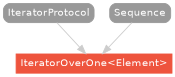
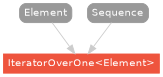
  strict digraph {
    node [color="#999999" fillcolor="#999999" fontcolor=white fontname=Helvetica fontsize=12 margin="0.07,0.05" shape=box style="filled,rounded"]
    edge [color="#cccccc"]
    "IteratorOverOne<Element>" [color="#ee543d" fillcolor="#ee543d" height=0.3 style=filled]
-   IteratorProtocol [height=0.3]
+   IteratorProtocol [height=0.3 label=Element]
    Sequence [height=0.3]
    subgraph sub_1 {
      rank=max
      "IteratorOverOne<Element>"
    }
    IteratorProtocol -> "IteratorOverOne<Element>"
    Sequence -> "IteratorOverOne<Element>"
  }
